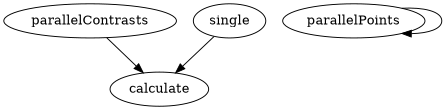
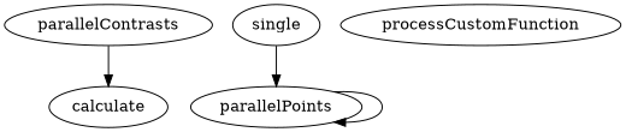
  digraph {
    parallelContrasts
    calculate
    parallelPoints
    single
+   processCustomFunction
    parallelContrasts -> calculate
    parallelPoints -> parallelPoints
-   single -> calculate
+   single -> parallelPoints
  }
